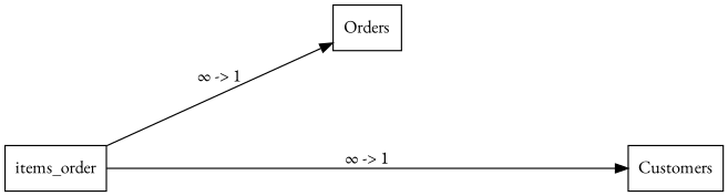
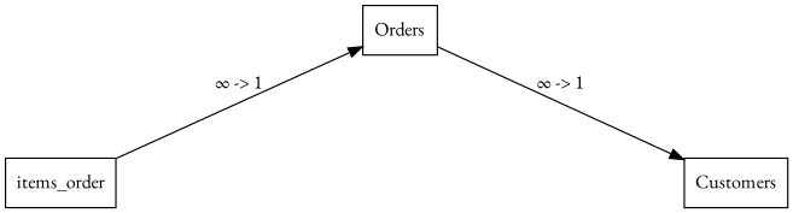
  digraph {
    fontname="EB Garamond"
    lblstyle=above
    nodesep=2.0
    rankdir=LR
    ranksep=2.0
    node [fontname="EB Garamond" shape=box]
    edge [fontname="EB Garamond"]
    Orders
    Customers
    items_order
-   items_order -> Customers [label="∞ -> 1"]
+   Orders -> Customers [label="∞ -> 1"]
    items_order -> Orders [label="∞ -> 1"]
  }
